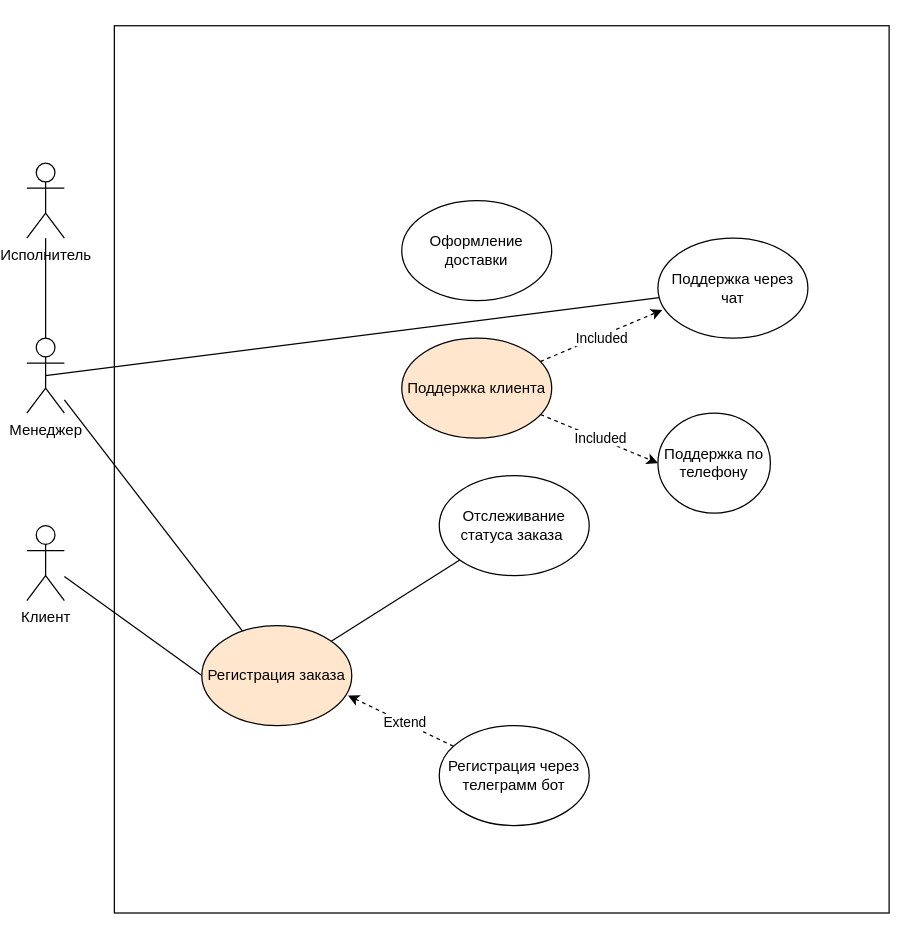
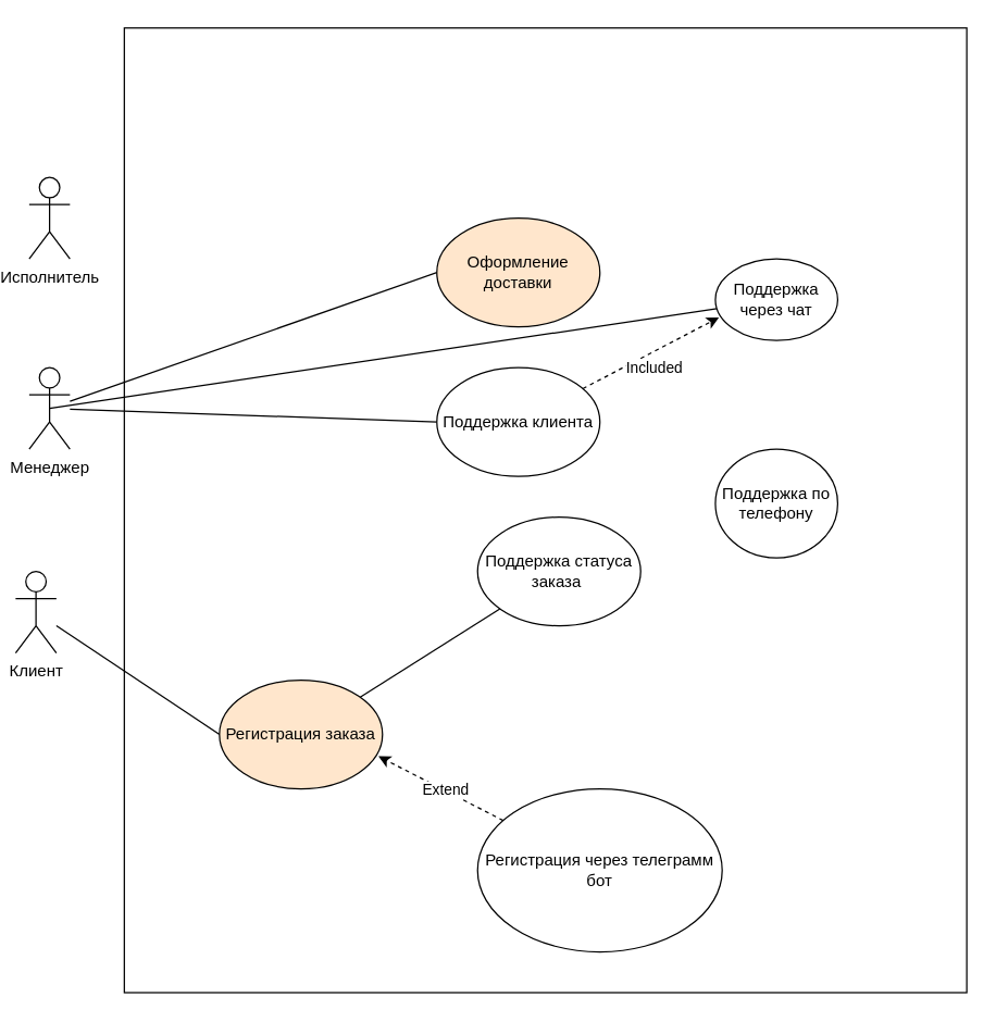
  <mxCell id="0" />
  <mxCell id="1" parent="0" />
  <mxCell id="2" value="" style="rounded=0;whiteSpace=wrap;html=1;" vertex="1" parent="1"><mxGeometry x="90" y="20" width="620" height="710" as="geometry" /></mxCell>
  <mxCell id="3" value="Исполнитель" style="shape=umlActor;verticalLabelPosition=bottom;verticalAlign=top;html=1;outlineConnect=0;" vertex="1" parent="1"><mxGeometry x="20" y="130" width="30" height="60" as="geometry" /></mxCell>
- <mxCell id="4" style="rounded=0;orthogonalLoop=1;jettySize=auto;html=1;endArrow=none;endFill=0;" edge="1" parent="1" source="6" target="3"><mxGeometry relative="1" as="geometry" /></mxCell>
- <mxCell id="5" style="rounded=0;orthogonalLoop=1;jettySize=auto;html=1;endArrow=none;endFill=0;" edge="1" parent="1" source="6" target="13"><mxGeometry relative="1" as="geometry" /></mxCell>
+ <mxCell id="4" style="rounded=0;orthogonalLoop=1;jettySize=auto;html=1;entryX=0;entryY=0.5;entryDx=0;entryDy=0;endArrow=none;endFill=0;" edge="1" parent="1" source="6" target="19"><mxGeometry relative="1" as="geometry" /></mxCell>
+ <mxCell id="5" style="rounded=0;orthogonalLoop=1;jettySize=auto;html=1;entryX=0;entryY=0.5;entryDx=0;entryDy=0;endArrow=none;endFill=0;" edge="1" parent="1" source="6" target="20"><mxGeometry relative="1" as="geometry" /></mxCell>
  <mxCell id="6" value="Менеджер" style="shape=umlActor;verticalLabelPosition=bottom;verticalAlign=top;html=1;outlineConnect=0;" vertex="1" parent="1"><mxGeometry x="20" y="270" width="30" height="60" as="geometry" /></mxCell>
  <mxCell id="7" style="rounded=0;orthogonalLoop=1;jettySize=auto;html=1;entryX=0;entryY=0.5;entryDx=0;entryDy=0;endArrow=none;endFill=0;" edge="1" parent="1" source="9" target="13"><mxGeometry relative="1" as="geometry"><mxPoint x="170" y="510" as="targetPoint" /><Array as="points" /></mxGeometry></mxCell>
  <mxCell id="8" style="rounded=0;orthogonalLoop=1;jettySize=auto;html=1;endArrow=none;endFill=0;exitX=0.5;exitY=0.5;exitDx=0;exitDy=0;exitPerimeter=0;" edge="1" parent="1" source="6" target="21"><mxGeometry relative="1" as="geometry" /></mxCell>
- <mxCell id="9" value="Клиент" style="shape=umlActor;verticalLabelPosition=bottom;verticalAlign=top;html=1;outlineConnect=0;" vertex="1" parent="1"><mxGeometry x="20" y="420" width="30" height="60" as="geometry" /></mxCell>
+ <mxCell id="9" value="Клиент" style="shape=umlActor;verticalLabelPosition=bottom;verticalAlign=top;html=1;outlineConnect=0;" vertex="1" parent="1"><mxGeometry x="10" y="420" width="30" height="60" as="geometry" /></mxCell>
  <mxCell id="10" style="rounded=0;orthogonalLoop=1;jettySize=auto;html=1;entryX=0.975;entryY=0.7;entryDx=0;entryDy=0;entryPerimeter=0;dashed=1;endArrow=classic;endFill=1;" edge="1" parent="1" source="14" target="13"><mxGeometry relative="1" as="geometry"><mxPoint x="300" y="650" as="sourcePoint" /></mxGeometry></mxCell>
  <mxCell id="11" value="Extend&amp;nbsp;" style="edgeLabel;html=1;align=center;verticalAlign=middle;resizable=0;points=[];" vertex="1" connectable="0" parent="10"><mxGeometry x="-0.099" y="-1" relative="1" as="geometry"><mxPoint as="offset" /></mxGeometry></mxCell>
  <mxCell id="12" style="rounded=0;orthogonalLoop=1;jettySize=auto;html=1;endArrow=none;endFill=0;" edge="1" parent="1" source="13" target="15"><mxGeometry relative="1" as="geometry" /></mxCell>
  <mxCell id="13" value="Регистрация заказа" style="ellipse;whiteSpace=wrap;html=1;fillColor=#ffe6cc;" vertex="1" parent="1"><mxGeometry x="160" y="500" width="120" height="80" as="geometry" /></mxCell>
- <mxCell id="14" value="Регистрация через телеграмм бот" style="ellipse;whiteSpace=wrap;html=1;" vertex="1" parent="1"><mxGeometry x="350" y="580" width="120" height="80" as="geometry" /></mxCell>
- <mxCell id="15" value="Отслеживание статуса заказа&amp;nbsp;" style="ellipse;whiteSpace=wrap;html=1;" vertex="1" parent="1"><mxGeometry x="350" y="380" width="120" height="80" as="geometry" /></mxCell>
+ <mxCell id="14" value="Регистрация через телеграмм бот" style="ellipse;whiteSpace=wrap;html=1;" vertex="1" parent="1"><mxGeometry x="350" y="580" width="180" height="120" as="geometry" /></mxCell>
+ <mxCell id="15" value="Поддержка статуса заказа&amp;nbsp;" style="ellipse;whiteSpace=wrap;html=1;" vertex="1" parent="1"><mxGeometry x="350" y="380" width="120" height="80" as="geometry" /></mxCell>
  <mxCell id="16" style="rounded=0;orthogonalLoop=1;jettySize=auto;html=1;entryX=0.029;entryY=0.718;entryDx=0;entryDy=0;entryPerimeter=0;dashed=1;" edge="1" parent="1" source="19" target="21"><mxGeometry relative="1" as="geometry" /></mxCell>
- <mxCell id="17" style="rounded=0;orthogonalLoop=1;jettySize=auto;html=1;entryX=0;entryY=0.5;entryDx=0;entryDy=0;dashed=1;" edge="1" parent="1" source="19" target="22"><mxGeometry relative="1" as="geometry" /></mxCell>
- <mxCell id="18" value="Included" style="edgeLabel;html=1;align=center;verticalAlign=middle;resizable=0;points=[];" vertex="1" connectable="0" parent="17"><mxGeometry x="0.006" relative="1" as="geometry"><mxPoint y="-1" as="offset" /></mxGeometry></mxCell>
- <mxCell id="19" value="Поддержка клиента" style="ellipse;whiteSpace=wrap;html=1;fillColor=#ffe6cc;" vertex="1" parent="1"><mxGeometry x="320" y="270" width="120" height="80" as="geometry" /></mxCell>
- <mxCell id="20" value="Оформление доставки" style="ellipse;whiteSpace=wrap;html=1;" vertex="1" parent="1"><mxGeometry x="320" y="160" width="120" height="80" as="geometry" /></mxCell>
- <mxCell id="21" value="Поддержка через чат" style="ellipse;whiteSpace=wrap;html=1;" vertex="1" parent="1"><mxGeometry x="525" y="190" width="120" height="80" as="geometry" /></mxCell>
+ <mxCell id="19" value="Поддержка клиента" style="ellipse;whiteSpace=wrap;html=1;" vertex="1" parent="1"><mxGeometry x="320" y="270" width="120" height="80" as="geometry" /></mxCell>
+ <mxCell id="20" value="Оформление доставки" style="ellipse;whiteSpace=wrap;html=1;fillColor=#ffe6cc;" vertex="1" parent="1"><mxGeometry x="320" y="160" width="120" height="80" as="geometry" /></mxCell>
+ <mxCell id="21" value="Поддержка через чат" style="ellipse;whiteSpace=wrap;html=1;" vertex="1" parent="1"><mxGeometry x="525" y="190" width="90" height="60" as="geometry" /></mxCell>
  <mxCell id="22" value="Поддержка по телефону" style="ellipse;whiteSpace=wrap;html=1;" vertex="1" parent="1"><mxGeometry x="525" y="330" width="90" height="80" as="geometry" /></mxCell>
  <mxCell id="23" value="Included" style="edgeLabel;html=1;align=center;verticalAlign=middle;resizable=0;points=[];" vertex="1" connectable="0" parent="1"><mxGeometry x="479.999" y="269.998" as="geometry" /></mxCell>
